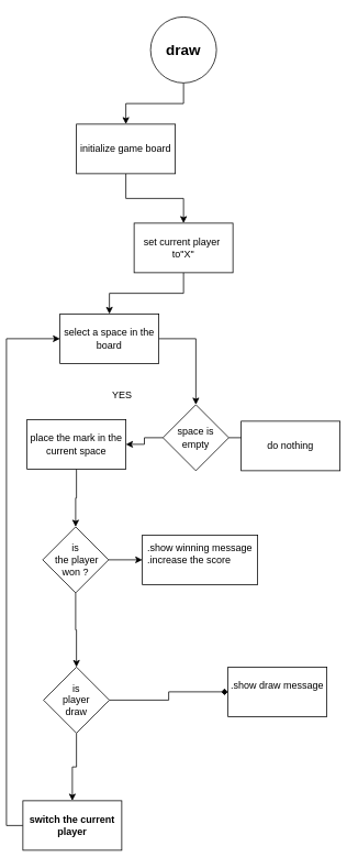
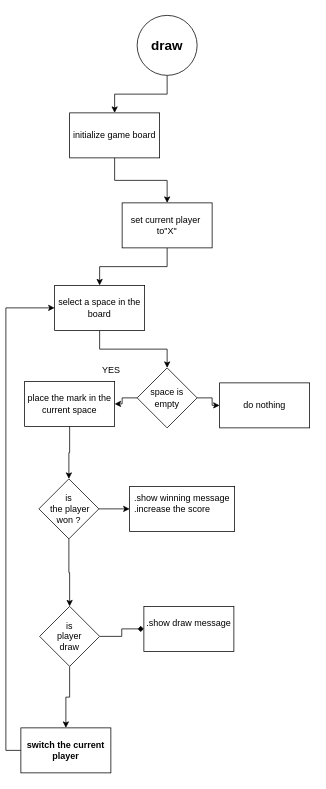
  <mxCell id="0" />
  <mxCell id="1" parent="0" />
  <mxCell id="2" value="" style="edgeStyle=orthogonalEdgeStyle;rounded=0;orthogonalLoop=1;jettySize=auto;html=1;" edge="1" parent="1" source="3" target="5"><mxGeometry relative="1" as="geometry" /></mxCell>
  <mxCell id="3" value="&lt;h2&gt;draw&lt;/h2&gt;" style="ellipse;whiteSpace=wrap;html=1;aspect=fixed;" vertex="1" parent="1"><mxGeometry x="175" y="20" width="80" height="80" as="geometry" /></mxCell>
  <mxCell id="4" value="" style="edgeStyle=orthogonalEdgeStyle;rounded=0;orthogonalLoop=1;jettySize=auto;html=1;" edge="1" parent="1" source="5" target="7"><mxGeometry relative="1" as="geometry" /></mxCell>
  <mxCell id="5" value="initialize game board" style="rounded=0;whiteSpace=wrap;html=1;" vertex="1" parent="1"><mxGeometry x="85" y="150" width="120" height="60" as="geometry" /></mxCell>
  <mxCell id="6" value="" style="edgeStyle=orthogonalEdgeStyle;rounded=0;orthogonalLoop=1;jettySize=auto;html=1;" edge="1" parent="1" source="7" target="9"><mxGeometry relative="1" as="geometry" /></mxCell>
  <mxCell id="7" value="set current player&amp;nbsp; to&quot;X&quot;" style="rounded=0;whiteSpace=wrap;html=1;" vertex="1" parent="1"><mxGeometry x="155" y="270" width="120" height="60" as="geometry" /></mxCell>
  <mxCell id="8" value="" style="edgeStyle=orthogonalEdgeStyle;rounded=0;orthogonalLoop=1;jettySize=auto;html=1;" edge="1" parent="1" source="9" target="12"><mxGeometry relative="1" as="geometry" /></mxCell>
  <mxCell id="9" value="select a space in the board" style="rounded=0;whiteSpace=wrap;html=1;" vertex="1" parent="1"><mxGeometry x="65" y="380" width="120" height="60" as="geometry" /></mxCell>
  <mxCell id="10" value="" style="edgeStyle=orthogonalEdgeStyle;rounded=0;orthogonalLoop=1;jettySize=auto;html=1;" edge="1" parent="1" source="12" target="13"><mxGeometry relative="1" as="geometry" /></mxCell>
  <mxCell id="11" value="" style="edgeStyle=orthogonalEdgeStyle;rounded=0;orthogonalLoop=1;jettySize=auto;html=1;" edge="1" parent="1" source="12" target="15"><mxGeometry relative="1" as="geometry" /></mxCell>
- <mxCell id="12" value="space is empty" style="rhombus;whiteSpace=wrap;html=1;" vertex="1" parent="1"><mxGeometry x="190" y="490" width="80" height="80" as="geometry" /></mxCell>
+ <mxCell id="12" value="space is empty" style="rhombus;whiteSpace=wrap;html=1;" vertex="1" parent="1"><mxGeometry x="175" y="490" width="80" height="80" as="geometry" /></mxCell>
  <mxCell id="13" value="do nothing" style="rounded=0;whiteSpace=wrap;html=1;" vertex="1" parent="1"><mxGeometry x="285" y="510" width="120" height="60" as="geometry" /></mxCell>
  <mxCell id="14" value="" style="edgeStyle=orthogonalEdgeStyle;rounded=0;orthogonalLoop=1;jettySize=auto;html=1;" edge="1" parent="1" source="15" target="19"><mxGeometry relative="1" as="geometry" /></mxCell>
  <mxCell id="15" value="&lt;div&gt;place the mark in the current space&lt;/div&gt;" style="rounded=0;whiteSpace=wrap;html=1;" vertex="1" parent="1"><mxGeometry x="25" y="508" width="120" height="60" as="geometry" /></mxCell>
- <mxCell id="16" value="YES" style="text;html=1;align=center;verticalAlign=middle;resizable=0;points=[];autosize=1;strokeColor=none;fillColor=none;" vertex="1" parent="1"><mxGeometry x="115" y="463" width="50" height="30" as="geometry" /></mxCell>
+ <mxCell id="16" value="YES" style="text;html=1;align=center;verticalAlign=middle;resizable=0;points=[];autosize=1;strokeColor=none;fillColor=none;" vertex="1" parent="1"><mxGeometry x="115" y="478" width="50" height="30" as="geometry" /></mxCell>
  <mxCell id="17" value="" style="edgeStyle=orthogonalEdgeStyle;rounded=0;orthogonalLoop=1;jettySize=auto;html=1;" edge="1" parent="1" source="19" target="22"><mxGeometry relative="1" as="geometry" /></mxCell>
  <mxCell id="18" value="" style="edgeStyle=orthogonalEdgeStyle;rounded=0;orthogonalLoop=1;jettySize=auto;html=1;" edge="1" parent="1" source="19" target="23"><mxGeometry relative="1" as="geometry" /></mxCell>
  <mxCell id="19" value="is&lt;div&gt;&amp;nbsp;the player won ?&lt;/div&gt;" style="rhombus;whiteSpace=wrap;html=1;rounded=0;" vertex="1" parent="1"><mxGeometry x="44" y="638" width="80" height="80" as="geometry" /></mxCell>
  <mxCell id="20" value="" style="edgeStyle=orthogonalEdgeStyle;rounded=0;orthogonalLoop=1;jettySize=auto;html=1;endArrow=diamond;" edge="1" parent="1" source="22" target="24"><mxGeometry relative="1" as="geometry" /></mxCell>
  <mxCell id="21" value="" style="edgeStyle=orthogonalEdgeStyle;rounded=0;orthogonalLoop=1;jettySize=auto;html=1;" edge="1" parent="1" source="22" target="26"><mxGeometry relative="1" as="geometry" /></mxCell>
  <mxCell id="22" value="is&lt;div&gt;&amp;nbsp;player&amp;nbsp;&lt;div&gt;draw&lt;/div&gt;&lt;/div&gt;" style="rhombus;whiteSpace=wrap;html=1;rounded=0;" vertex="1" parent="1"><mxGeometry x="45" y="808" width="80" height="80" as="geometry" /></mxCell>
  <mxCell id="23" value="&lt;div style=&quot;&quot;&gt;&lt;span style=&quot;background-color: initial; text-align: left;&quot;&gt;.show winning message&lt;/span&gt;&lt;/div&gt;&lt;div&gt;&lt;div&gt;&lt;div&gt;&lt;div&gt;&lt;div style=&quot;text-align: justify;&quot;&gt;.increase the score&lt;/div&gt;&lt;div&gt;&lt;br&gt;&lt;/div&gt;&lt;/div&gt;&lt;/div&gt;&lt;/div&gt;&lt;/div&gt;" style="whiteSpace=wrap;html=1;rounded=0;" vertex="1" parent="1"><mxGeometry x="165" y="648" width="140" height="60" as="geometry" /></mxCell>
- <mxCell id="24" value=".show draw message&lt;div&gt;&lt;br&gt;&lt;/div&gt;" style="whiteSpace=wrap;html=1;rounded=0;" vertex="1" parent="1"><mxGeometry x="269" y="808" width="120" height="60" as="geometry" /></mxCell>
+ <mxCell id="24" value=".show draw message&lt;div&gt;&lt;br&gt;&lt;/div&gt;" style="whiteSpace=wrap;html=1;rounded=0;" vertex="1" parent="1"><mxGeometry x="184" y="808" width="120" height="60" as="geometry" /></mxCell>
  <mxCell id="25" style="edgeStyle=orthogonalEdgeStyle;rounded=0;orthogonalLoop=1;jettySize=auto;html=1;exitX=0;exitY=0.5;exitDx=0;exitDy=0;entryX=0;entryY=0.5;entryDx=0;entryDy=0;" edge="1" parent="1" source="26" target="9"><mxGeometry relative="1" as="geometry" /></mxCell>
  <mxCell id="26" value="&lt;h4&gt;switch the current player&lt;/h4&gt;" style="whiteSpace=wrap;html=1;rounded=0;" vertex="1" parent="1"><mxGeometry x="20" y="970" width="120" height="60" as="geometry" /></mxCell>
